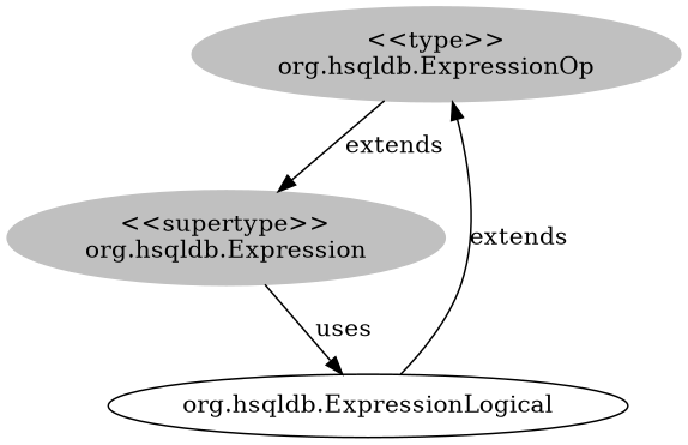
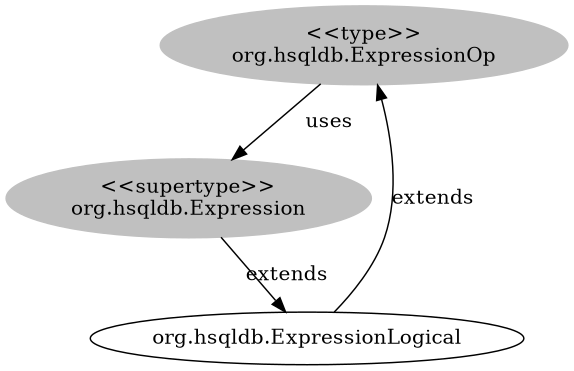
  digraph {
    node [color=grey style=filled]
    n1 [label="<<type>>\norg.hsqldb.ExpressionOp"]
    n2 [label="<<supertype>>\norg.hsqldb.Expression"]
    n3 [label="org.hsqldb.ExpressionLogical" color="" style=""]
-   n1 -> n2 [label=extends]
-   n2 -> n3 [label=uses]
+   n1 -> n2 [label=uses]
+   n2 -> n3 [label=extends]
    n3 -> n1 [label=extends]
  }
